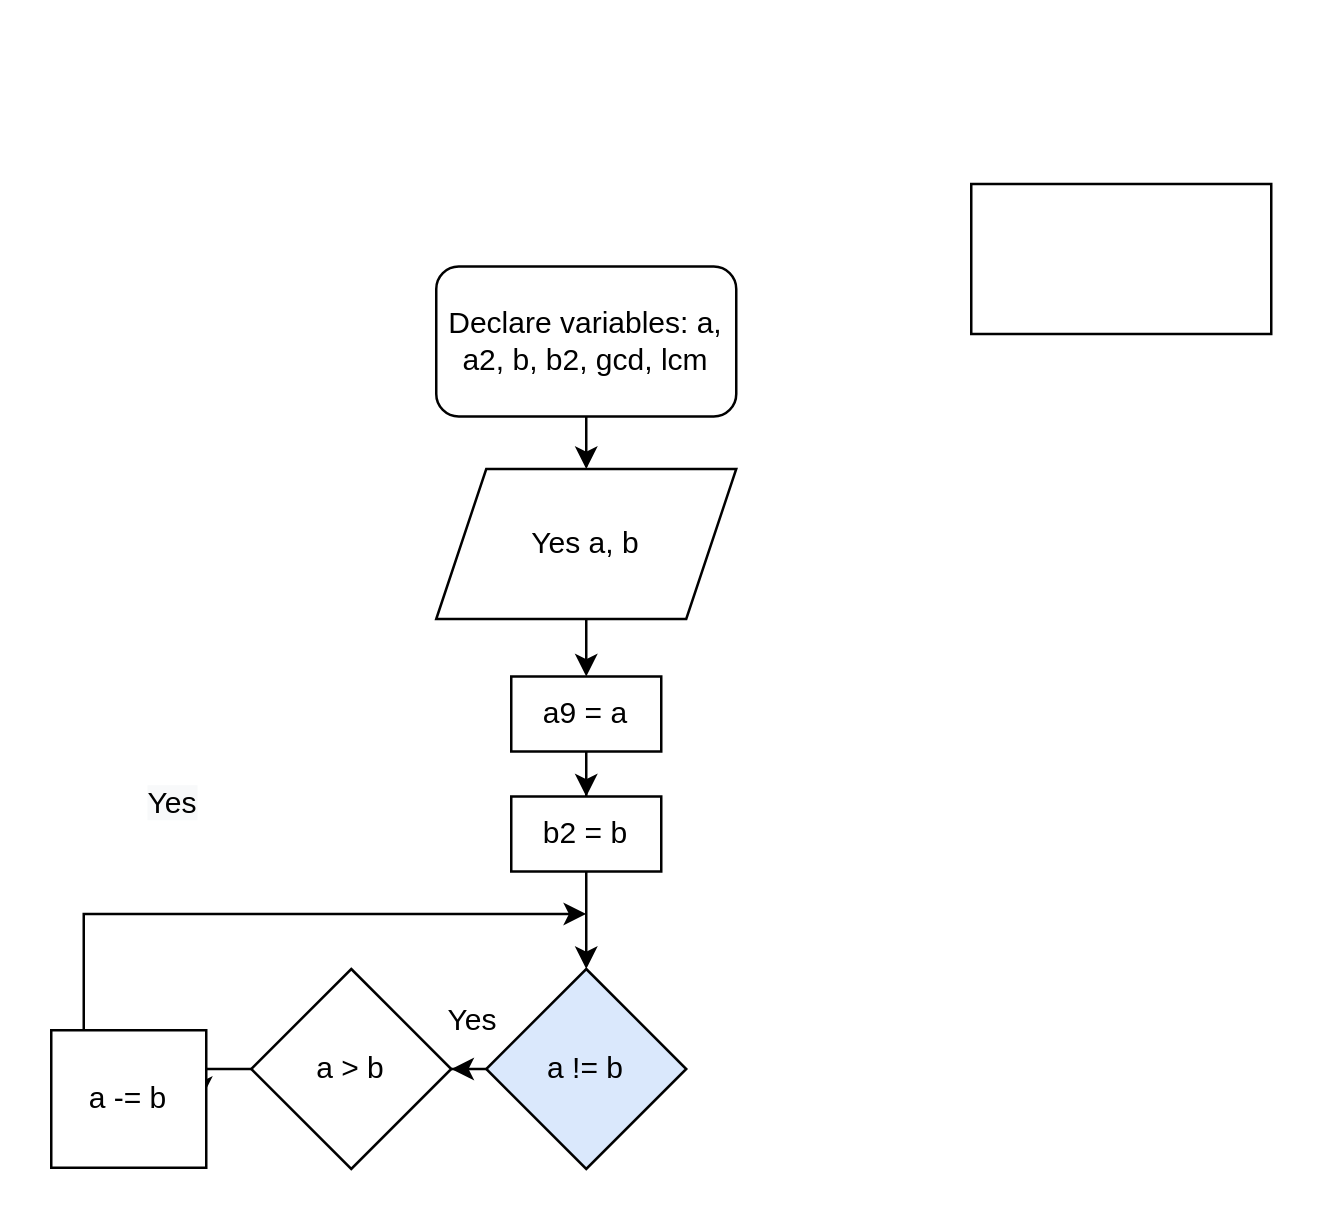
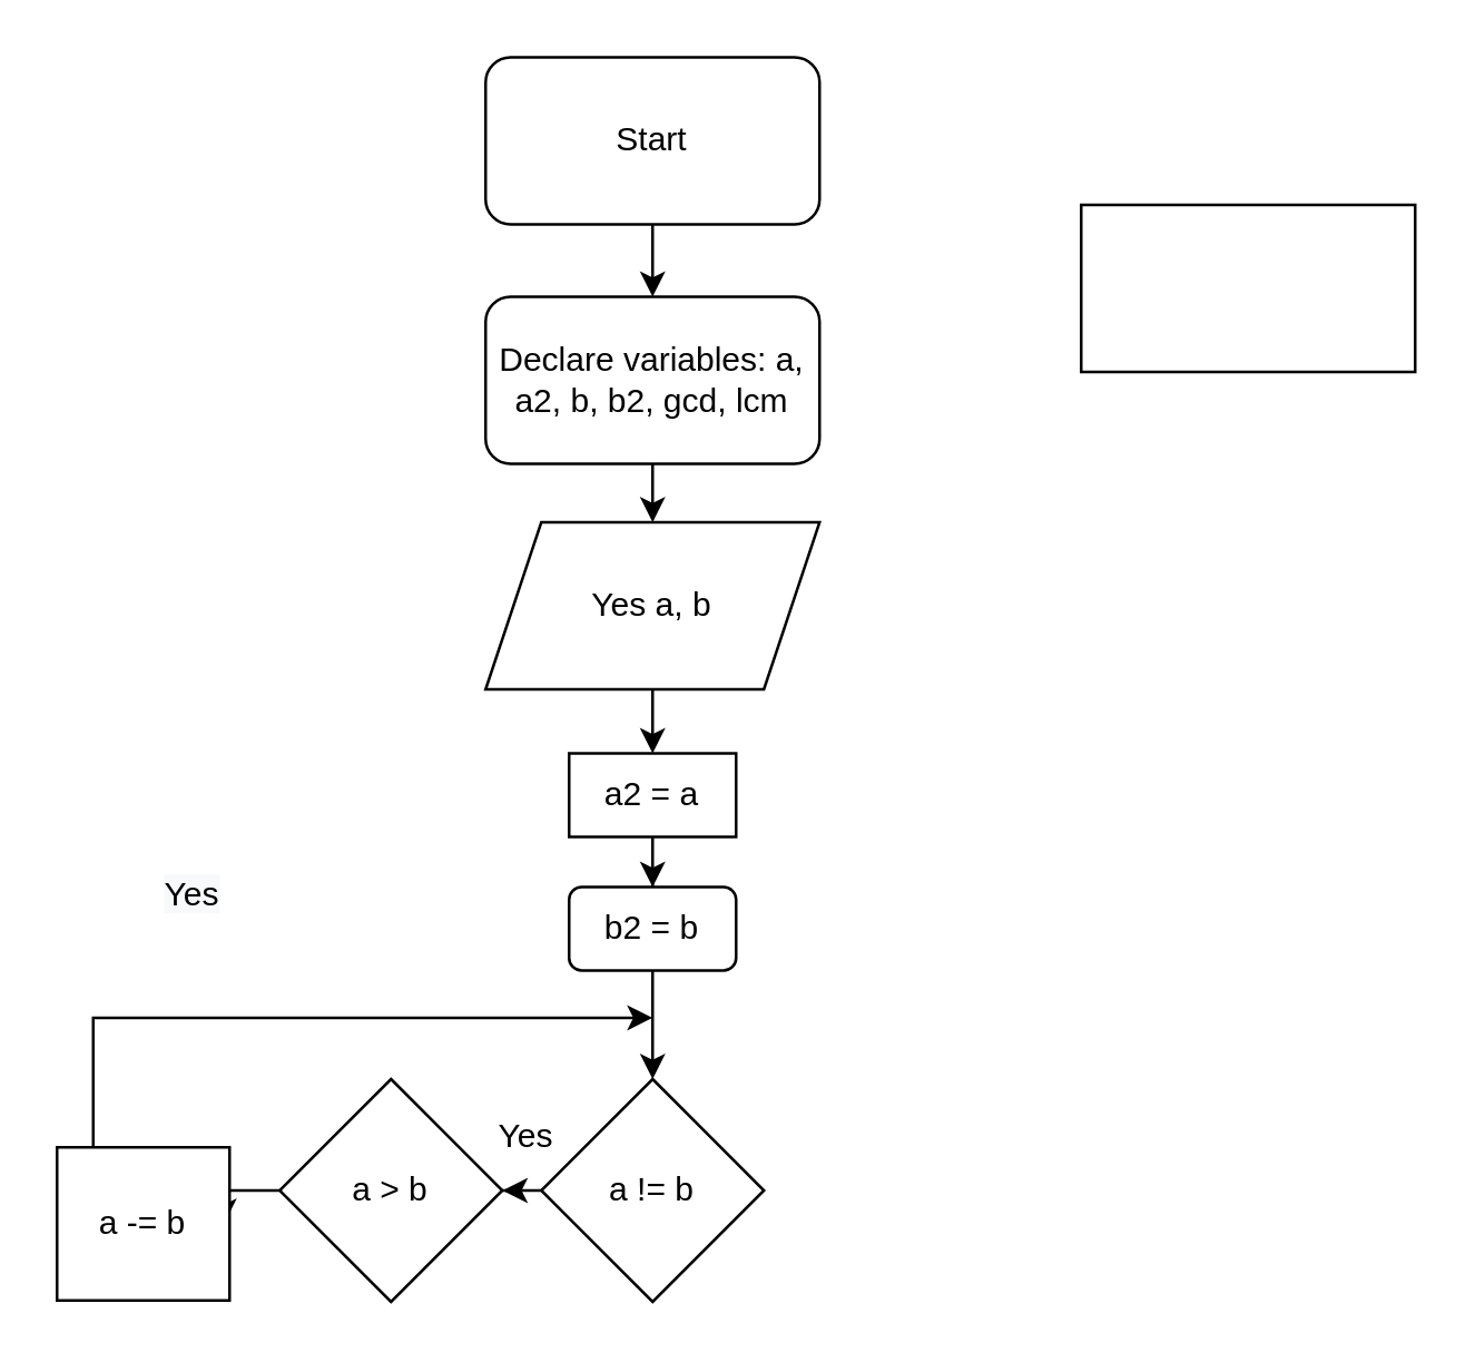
  <mxCell id="0" />
  <mxCell id="1" parent="0" />
+ <mxCell id="2" value="" style="edgeStyle=orthogonalEdgeStyle;rounded=0;orthogonalLoop=1;jettySize=auto;html=1;" edge="1" parent="1" source="3" target="5"><mxGeometry relative="1" as="geometry" /></mxCell>
+ <mxCell id="3" value="Start" style="rounded=1;whiteSpace=wrap;html=1;" vertex="1" parent="1"><mxGeometry x="174" y="20" width="120" height="60" as="geometry" /></mxCell>
  <mxCell id="4" value="" style="edgeStyle=orthogonalEdgeStyle;rounded=0;orthogonalLoop=1;jettySize=auto;html=1;" edge="1" parent="1" source="5" target="7"><mxGeometry relative="1" as="geometry" /></mxCell>
  <mxCell id="5" value="Declare variables: a, a2, b, b2, gcd, lcm" style="whiteSpace=wrap;html=1;rounded=1;" vertex="1" parent="1"><mxGeometry x="174" y="106" width="120" height="60" as="geometry" /></mxCell>
  <mxCell id="6" value="" style="edgeStyle=orthogonalEdgeStyle;rounded=0;orthogonalLoop=1;jettySize=auto;html=1;" edge="1" parent="1" source="7" target="9"><mxGeometry relative="1" as="geometry" /></mxCell>
  <mxCell id="7" value="Yes a, b" style="shape=parallelogram;perimeter=parallelogramPerimeter;whiteSpace=wrap;html=1;fixedSize=1;rounded=0;" vertex="1" parent="1"><mxGeometry x="174" y="187" width="120" height="60" as="geometry" /></mxCell>
  <mxCell id="8" value="" style="edgeStyle=orthogonalEdgeStyle;rounded=0;orthogonalLoop=1;jettySize=auto;html=1;" edge="1" parent="1" source="9" target="12"><mxGeometry relative="1" as="geometry" /></mxCell>
- <mxCell id="9" value="a9 = a" style="rounded=0;whiteSpace=wrap;html=1;" vertex="1" parent="1"><mxGeometry x="204" y="270" width="60" height="30" as="geometry" /></mxCell>
+ <mxCell id="9" value="a2 = a" style="rounded=0;whiteSpace=wrap;html=1;" vertex="1" parent="1"><mxGeometry x="204" y="270" width="60" height="30" as="geometry" /></mxCell>
  <mxCell id="10" value="" style="rounded=0;whiteSpace=wrap;html=1;" vertex="1" parent="1"><mxGeometry x="388" y="73" width="120" height="60" as="geometry" /></mxCell>
  <mxCell id="11" value="" style="edgeStyle=orthogonalEdgeStyle;rounded=0;orthogonalLoop=1;jettySize=auto;html=1;" edge="1" parent="1" source="12" target="14"><mxGeometry relative="1" as="geometry" /></mxCell>
- <mxCell id="12" value="b2 = b" style="rounded=0;whiteSpace=wrap;html=1;" vertex="1" parent="1"><mxGeometry x="204" y="318" width="60" height="30" as="geometry" /></mxCell>
+ <mxCell id="12" value="b2 = b" style="whiteSpace=wrap;html=1;rounded=1;" vertex="1" parent="1"><mxGeometry x="204" y="318" width="60" height="30" as="geometry" /></mxCell>
  <mxCell id="13" value="" style="edgeStyle=orthogonalEdgeStyle;rounded=0;orthogonalLoop=1;jettySize=auto;html=1;" edge="1" parent="1" source="14" target="16"><mxGeometry relative="1" as="geometry" /></mxCell>
- <mxCell id="14" value="a != b" style="rhombus;whiteSpace=wrap;html=1;rounded=0;fillColor=#dae8fc;" vertex="1" parent="1"><mxGeometry x="194" y="387" width="80" height="80" as="geometry" /></mxCell>
+ <mxCell id="14" value="a != b" style="rhombus;whiteSpace=wrap;html=1;rounded=0;" vertex="1" parent="1"><mxGeometry x="194" y="387" width="80" height="80" as="geometry" /></mxCell>
  <mxCell id="15" value="" style="edgeStyle=orthogonalEdgeStyle;rounded=0;orthogonalLoop=1;jettySize=auto;html=1;" edge="1" parent="1" source="16" target="18"><mxGeometry relative="1" as="geometry" /></mxCell>
  <mxCell id="16" value="a &amp;gt; b" style="rhombus;whiteSpace=wrap;html=1;rounded=0;" vertex="1" parent="1"><mxGeometry x="100" y="387" width="80" height="80" as="geometry" /></mxCell>
  <mxCell id="17" value="" style="edgeStyle=orthogonalEdgeStyle;rounded=0;orthogonalLoop=1;jettySize=auto;html=1;" edge="1" parent="1" source="18"><mxGeometry relative="1" as="geometry"><mxPoint x="234" y="365" as="targetPoint" /><Array as="points"><mxPoint x="33" y="365" /></Array></mxGeometry></mxCell>
  <mxCell id="18" value="a -= b" style="whiteSpace=wrap;html=1;rounded=0;" vertex="1" parent="1"><mxGeometry x="20" y="411.5" width="62" height="55" as="geometry" /></mxCell>
  <mxCell id="19" value="&lt;span style=&quot;text-align: center;&quot;&gt;Yes&lt;/span&gt;" style="text;whiteSpace=wrap;html=1;" vertex="1" parent="1"><mxGeometry x="177" y="394" width="24" height="23" as="geometry" /></mxCell>
  <mxCell id="20" value="&lt;span style=&quot;color: rgb(0, 0, 0); font-family: Helvetica; font-size: 12px; font-style: normal; font-variant-ligatures: normal; font-variant-caps: normal; font-weight: 400; letter-spacing: normal; orphans: 2; text-align: center; text-indent: 0px; text-transform: none; widows: 2; word-spacing: 0px; -webkit-text-stroke-width: 0px; background-color: rgb(248, 249, 250); text-decoration-thickness: initial; text-decoration-style: initial; text-decoration-color: initial; float: none; display: inline !important;&quot;&gt;Yes&lt;/span&gt;" style="text;whiteSpace=wrap;html=1;" vertex="1" parent="1"><mxGeometry x="57" y="307" width="22" height="23" as="geometry" /></mxCell>
